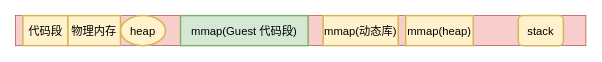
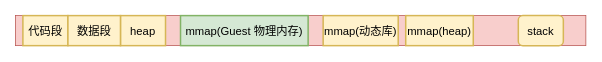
  <mxCell id="0" />
  <mxCell id="1" parent="0" />
  <mxCell id="2" value="" style="rounded=0;whiteSpace=wrap;html=1;fillColor=#f8cecc;strokeColor=#b85450;" parent="1" vertex="1"><mxGeometry x="20" y="20" width="760" height="40" as="geometry" /></mxCell>
  <mxCell id="3" value="代码段" style="rounded=0;whiteSpace=wrap;html=1;fillColor=#fff2cc;strokeColor=#d6b656;fontSize=15;gradientColor=none;strokeWidth=2;glass=0;sketch=0;shadow=0;" parent="1" vertex="1"><mxGeometry x="30" y="20" width="60" height="40" as="geometry" /></mxCell>
- <mxCell id="4" value="heap" style="ellipse;whiteSpace=wrap;html=1;fillColor=#fff2cc;strokeColor=#d6b656;fontSize=15;gradientColor=none;strokeWidth=2;glass=0;sketch=0;shadow=0;" parent="1" vertex="1"><mxGeometry x="160" y="20" width="60" height="40" as="geometry" /></mxCell>
- <mxCell id="5" value="物理内存" style="rounded=0;whiteSpace=wrap;html=1;fillColor=#fff2cc;strokeColor=#d6b656;fontSize=15;gradientColor=none;strokeWidth=2;glass=0;sketch=0;shadow=0;" parent="1" vertex="1"><mxGeometry x="90" y="20" width="70" height="40" as="geometry" /></mxCell>
+ <mxCell id="4" value="heap" style="rounded=0;whiteSpace=wrap;html=1;fillColor=#fff2cc;strokeColor=#d6b656;fontSize=15;gradientColor=none;strokeWidth=2;glass=0;sketch=0;shadow=0;" parent="1" vertex="1"><mxGeometry x="160" y="20" width="60" height="40" as="geometry" /></mxCell>
+ <mxCell id="5" value="数据段" style="rounded=0;whiteSpace=wrap;html=1;fillColor=#fff2cc;strokeColor=#d6b656;fontSize=15;gradientColor=none;strokeWidth=2;glass=0;sketch=0;shadow=0;" parent="1" vertex="1"><mxGeometry x="90" y="20" width="70" height="40" as="geometry" /></mxCell>
  <mxCell id="6" value="stack" style="whiteSpace=wrap;html=1;fillColor=#fff2cc;strokeColor=#d6b656;fontSize=15;gradientColor=none;strokeWidth=2;glass=0;sketch=0;shadow=0;rounded=1;" parent="1" vertex="1"><mxGeometry x="690" y="20" width="60" height="40" as="geometry" /></mxCell>
  <mxCell id="7" value="mmap(动态库)" style="rounded=0;whiteSpace=wrap;html=1;fillColor=#fff2cc;strokeColor=#d6b656;fontSize=15;gradientColor=none;strokeWidth=2;glass=0;sketch=0;shadow=0;" parent="1" vertex="1"><mxGeometry x="430" y="20" width="100" height="40" as="geometry" /></mxCell>
  <mxCell id="8" value="mmap(heap)" style="rounded=0;whiteSpace=wrap;html=1;fillColor=#fff2cc;strokeColor=#d6b656;fontSize=15;gradientColor=none;strokeWidth=2;glass=0;sketch=0;shadow=0;" parent="1" vertex="1"><mxGeometry x="540" y="20" width="90" height="40" as="geometry" /></mxCell>
- <mxCell id="9" value="mmap(Guest 代码段)" style="rounded=0;whiteSpace=wrap;html=1;fillColor=#d5e8d4;strokeColor=#82b366;fontSize=15;strokeWidth=2;glass=0;sketch=0;shadow=0;" parent="1" vertex="1"><mxGeometry x="240" y="20" width="170" height="40" as="geometry" /></mxCell>
+ <mxCell id="9" value="mmap(Guest 物理内存)" style="rounded=0;whiteSpace=wrap;html=1;fillColor=#d5e8d4;strokeColor=#82b366;fontSize=15;strokeWidth=2;glass=0;sketch=0;shadow=0;" parent="1" vertex="1"><mxGeometry x="240" y="20" width="170" height="40" as="geometry" /></mxCell>
